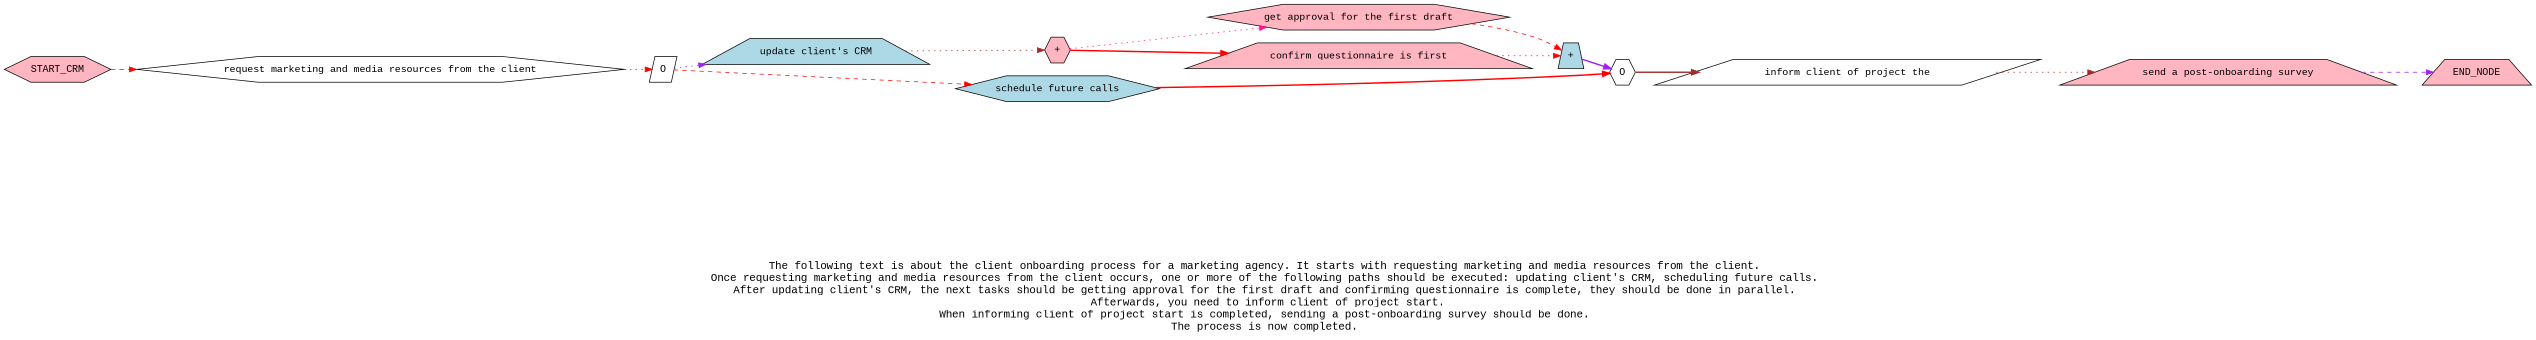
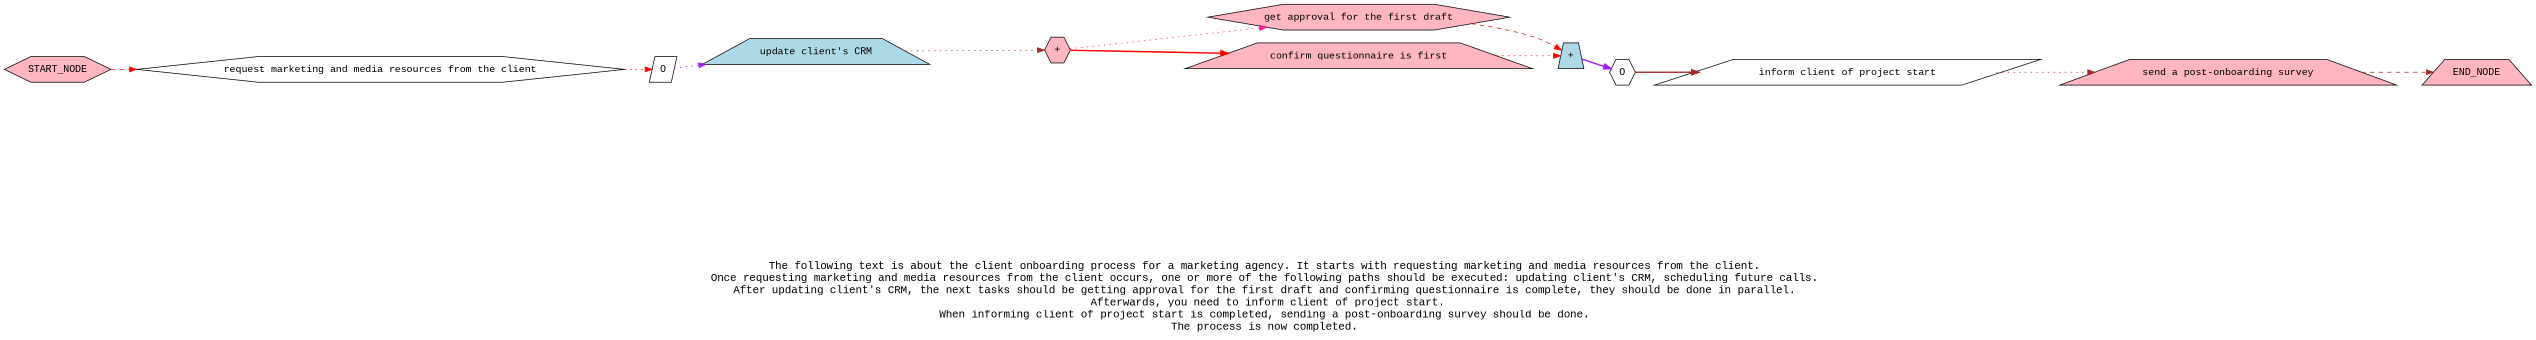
  digraph {
    fontname="Liberation Mono"
    fontsize=15
    label="\n\n\nThe following text is about the client onboarding process for a marketing agency. It starts with requesting marketing and media resources from the client. \nOnce requesting marketing and media resources from the client occurs, one or more of the following paths should be executed: updating client's CRM, scheduling future calls. \nAfter updating client's CRM, the next tasks should be getting approval for the first draft and confirming questionnaire is complete, they should be done in parallel. \nAfterwards, you need to inform client of project start.\nWhen informing client of project start is completed, sending a post-onboarding survey should be done. \nThe process is now completed. \n"
    rankdir=LR
    node [fillcolor=lightpink fontname="Liberation Mono" shape=hexagon style=filled]
    edge [color=red fontname="Liberation Mono" style=dotted]
    "request marketing and media resources from the client" [fillcolor=white]
    n2 [fillcolor=white fixedsize=true label=O shape=parallelogram width=0.5]
    "update client's CRM" [fillcolor=lightblue shape=trapezium]
-   "schedule future calls" [fillcolor=lightblue]
    n5 [fixedsize=true label="+" width=0.5]
    n6 [fillcolor=white fixedsize=true label=O width=0.5]
    "get approval for the first draft"
    n8 [label="confirm questionnaire is first" shape=trapezium]
    n9 [fillcolor=lightblue fixedsize=true label="+" shape=trapezium width=0.5]
-   "inform client of project start" [fillcolor=white shape=parallelogram label="inform client of project the"]
+   "inform client of project start" [fillcolor=white shape=parallelogram]
    "send a post-onboarding survey" [shape=trapezium]
    END_NODE [shape=trapezium width=0.2]
-   START_NODE [width=0.3 label=START_CRM]
+   START_NODE [width=0.3]
    subgraph sub_1 {
      "request marketing and media resources from the client"
      n2
      "update client's CRM"
-     "schedule future calls"
      n5
      n6
      "get approval for the first draft"
      n8
      n9
      "inform client of project start"
      "send a post-onboarding survey"
    }
    "request marketing and media resources from the client" -> n2
    n2 -> "update client's CRM" [color=purple]
-   n2 -> "schedule future calls" [style=dashed]
    "update client's CRM" -> n5 [color=brown]
-   "schedule future calls" -> n6 [style=bold]
    n5 -> "get approval for the first draft" [color=deeppink]
    n5 -> n8 [style=bold]
    n6 -> "inform client of project start" [color=brown style=bold]
    "get approval for the first draft" -> n9 [style=dashed]
    n8 -> n9
    n9 -> n6 [color=purple style=bold]
    "inform client of project start" -> "send a post-onboarding survey" [color=brown]
-   "send a post-onboarding survey" -> END_NODE [color=purple style=dashed]
+   "send a post-onboarding survey" -> END_NODE [color=brown style=dashed]
    START_NODE -> "request marketing and media resources from the client" [style=dashed]
  }
